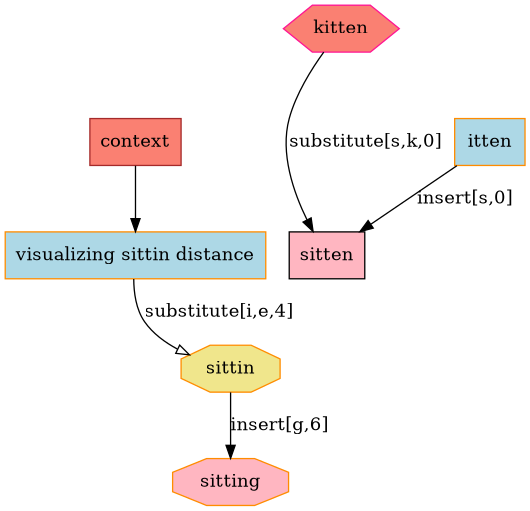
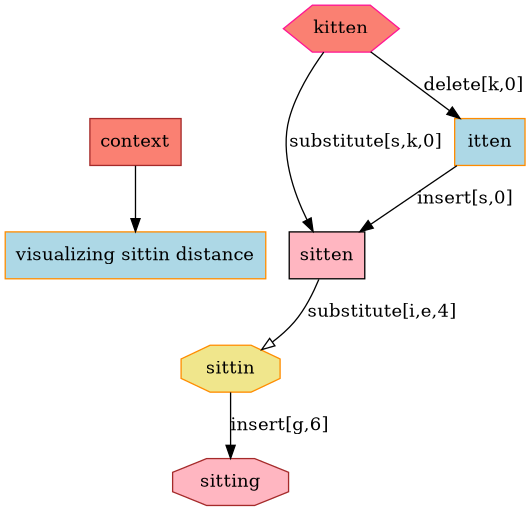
  digraph {
    node [color=darkorange fillcolor=salmon shape=box style=filled]
    edge [arrowhead=normal]
    context [color=brown]
    n2 [fillcolor=lightblue label="visualizing sittin distance"]
    kitten [color=deeppink shape=hexagon]
    sitten [color=black fillcolor=lightpink]
    itten [fillcolor=lightblue]
    sittin [fillcolor=khaki shape=octagon]
-   sitting [fillcolor=lightpink shape=octagon]
+   sitting [color=brown fillcolor=lightpink shape=octagon]
    context -> n2
    kitten -> sitten [label="substitute[s,k,0]"]
-   n2 -> sittin [arrowhead=onormal label="substitute[i,e,4]"]
+   kitten -> itten [label="delete[k,0]"]
+   sitten -> sittin [arrowhead=onormal label="substitute[i,e,4]"]
    itten -> sitten [label="insert[s,0]"]
    sittin -> sitting [label="insert[g,6]"]
  }
